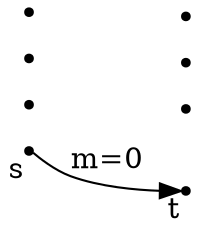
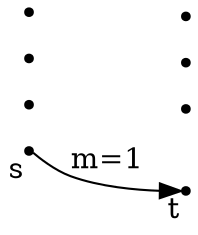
  digraph {
    rankdir=LR
    node [shape=point]
    edge [style=invis]
    s [xlabel=s]
    a
    b
    d
    e
    t [xlabel=t]
    c
    f
    subgraph sub_1 {
      rank=same
      s
      a
      b
    }
    subgraph sub_2 {
      rank=same
      d
      e
    }
    subgraph sub_3 {
      rank=same
      d
      t
      c
    }
    s -> e
-   s -> t [label="m=0" style=""]
+   s -> t [label="m=1" style=""]
    e -> t
  }
